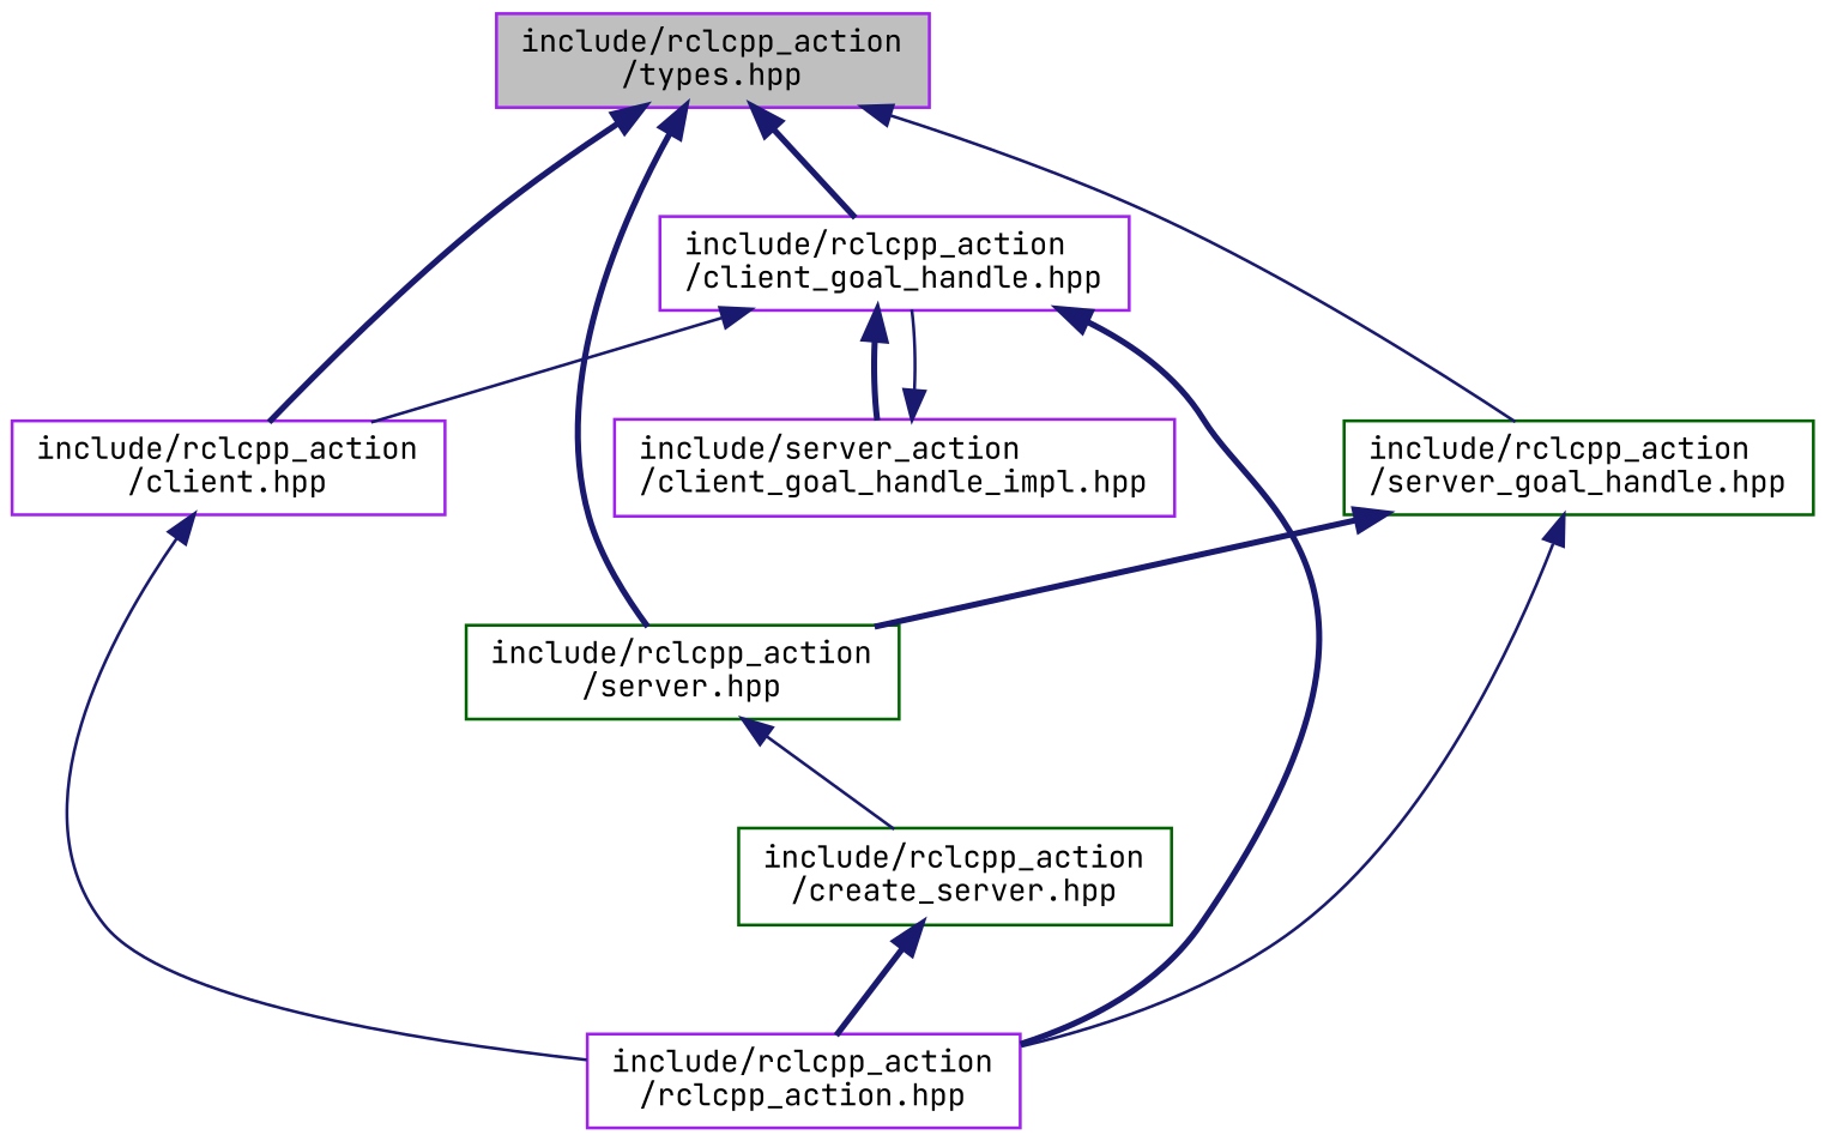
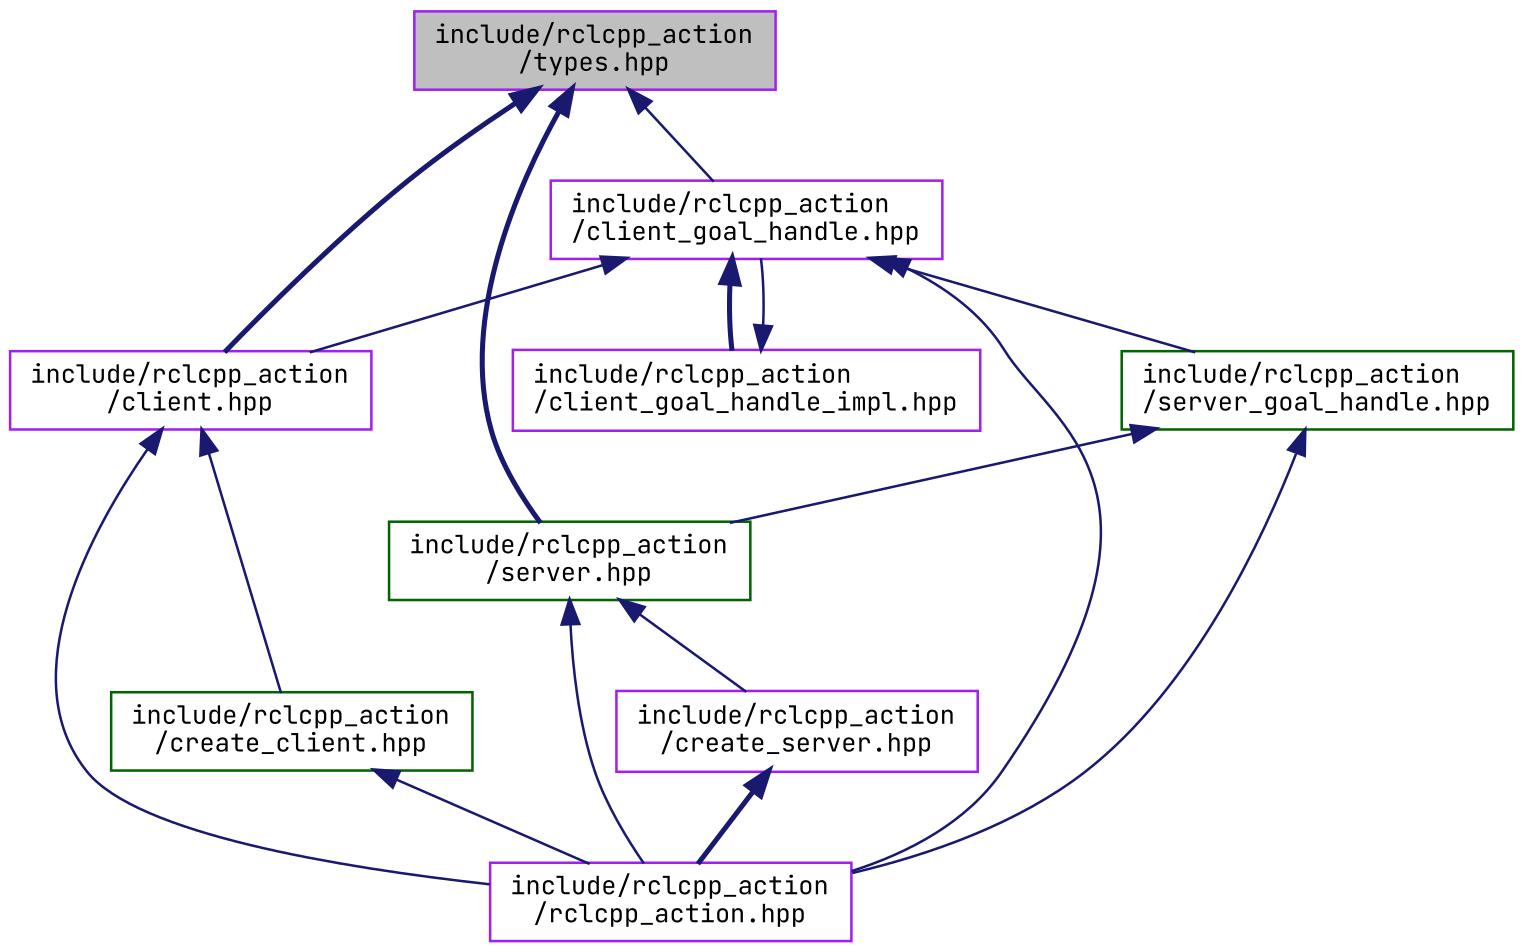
  digraph {
    fontname="JetBrains Mono"
    node [color=purple fillcolor=white fontname="JetBrains Mono" fontsize=10 shape=record style=filled]
    edge [color=midnightblue dir=back fontname="JetBrains Mono" fontsize=10 labelfontname=Helvetica labelfontsize=10 style=solid]
    n1 [fillcolor=grey75 fontcolor=black height=0.2 label="include/rclcpp_action\l/types.hpp" width=0.4]
    n2 [height=0.2 label="include/rclcpp_action\l/client.hpp" width=0.4]
    n3 [height=0.2 label="include/rclcpp_action\l/client_goal_handle.hpp" width=0.4]
    n4 [color=darkgreen height=0.2 label="include/rclcpp_action\l/server.hpp" width=0.4]
    n5 [color=darkgreen height=0.2 label="include/rclcpp_action\l/server_goal_handle.hpp" width=0.4]
+   n6 [color=darkgreen height=0.2 label="include/rclcpp_action\l/create_client.hpp" width=0.4]
    n7 [height=0.2 label="include/rclcpp_action\l/rclcpp_action.hpp" width=0.4]
-   n8 [height=0.2 label="include/server_action\l/client_goal_handle_impl.hpp" width=0.4]
-   n9 [color=darkgreen height=0.2 label="include/rclcpp_action\l/create_server.hpp" width=0.4]
+   n8 [height=0.2 label="include/rclcpp_action\l/client_goal_handle_impl.hpp" width=0.4]
+   n9 [height=0.2 label="include/rclcpp_action\l/create_server.hpp" width=0.4]
    n1 -> n2 [style=bold]
-   n1 -> n3 [style=bold]
+   n1 -> n3
    n1 -> n4 [style=bold]
-   n1 -> n5
+   n3 -> n5
+   n2 -> n6
    n2 -> n7
    n3 -> n2
-   n3 -> n7 [style=bold]
+   n3 -> n7
    n3 -> n8 [style=bold]
+   n4 -> n7
    n4 -> n9
-   n5 -> n4 [style=bold]
+   n5 -> n4
    n5 -> n7
+   n6 -> n7
    n8 -> n3
    n9 -> n7 [style=bold]
  }
